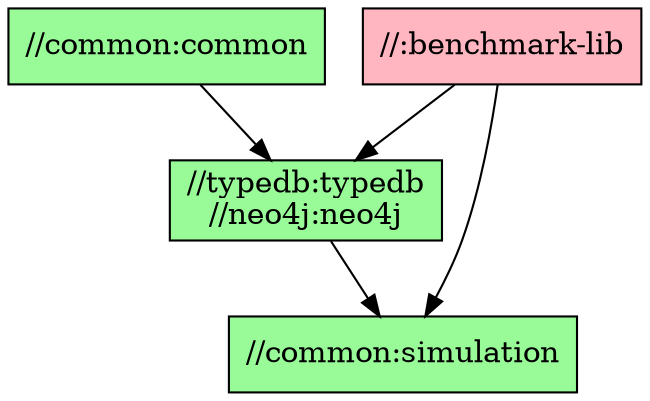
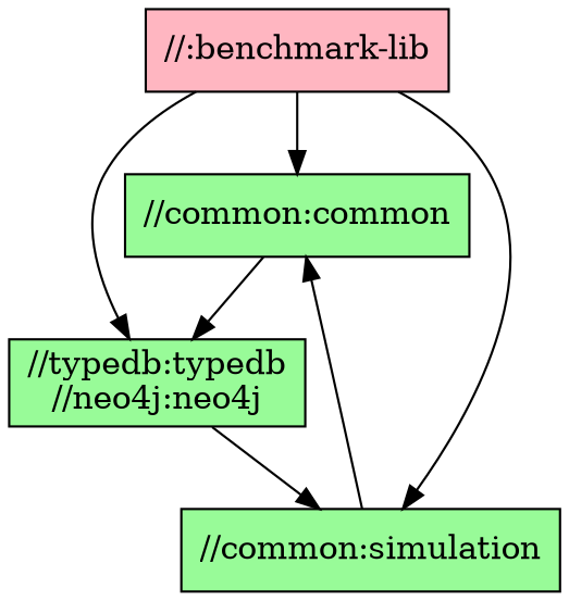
  digraph {
    node [fillcolor=palegreen shape=box style=filled]
    "//:benchmark-lib" [fillcolor=lightpink]
    "//common:common"
    "//typedb:typedb\n//neo4j:neo4j"
    n4 [label="//common:simulation"]
+   "//:benchmark-lib" -> "//common:common"
    "//:benchmark-lib" -> "//typedb:typedb\n//neo4j:neo4j"
    "//:benchmark-lib" -> n4
    "//common:common" -> "//typedb:typedb\n//neo4j:neo4j"
    "//typedb:typedb\n//neo4j:neo4j" -> n4
+   n4 -> "//common:common"
  }
